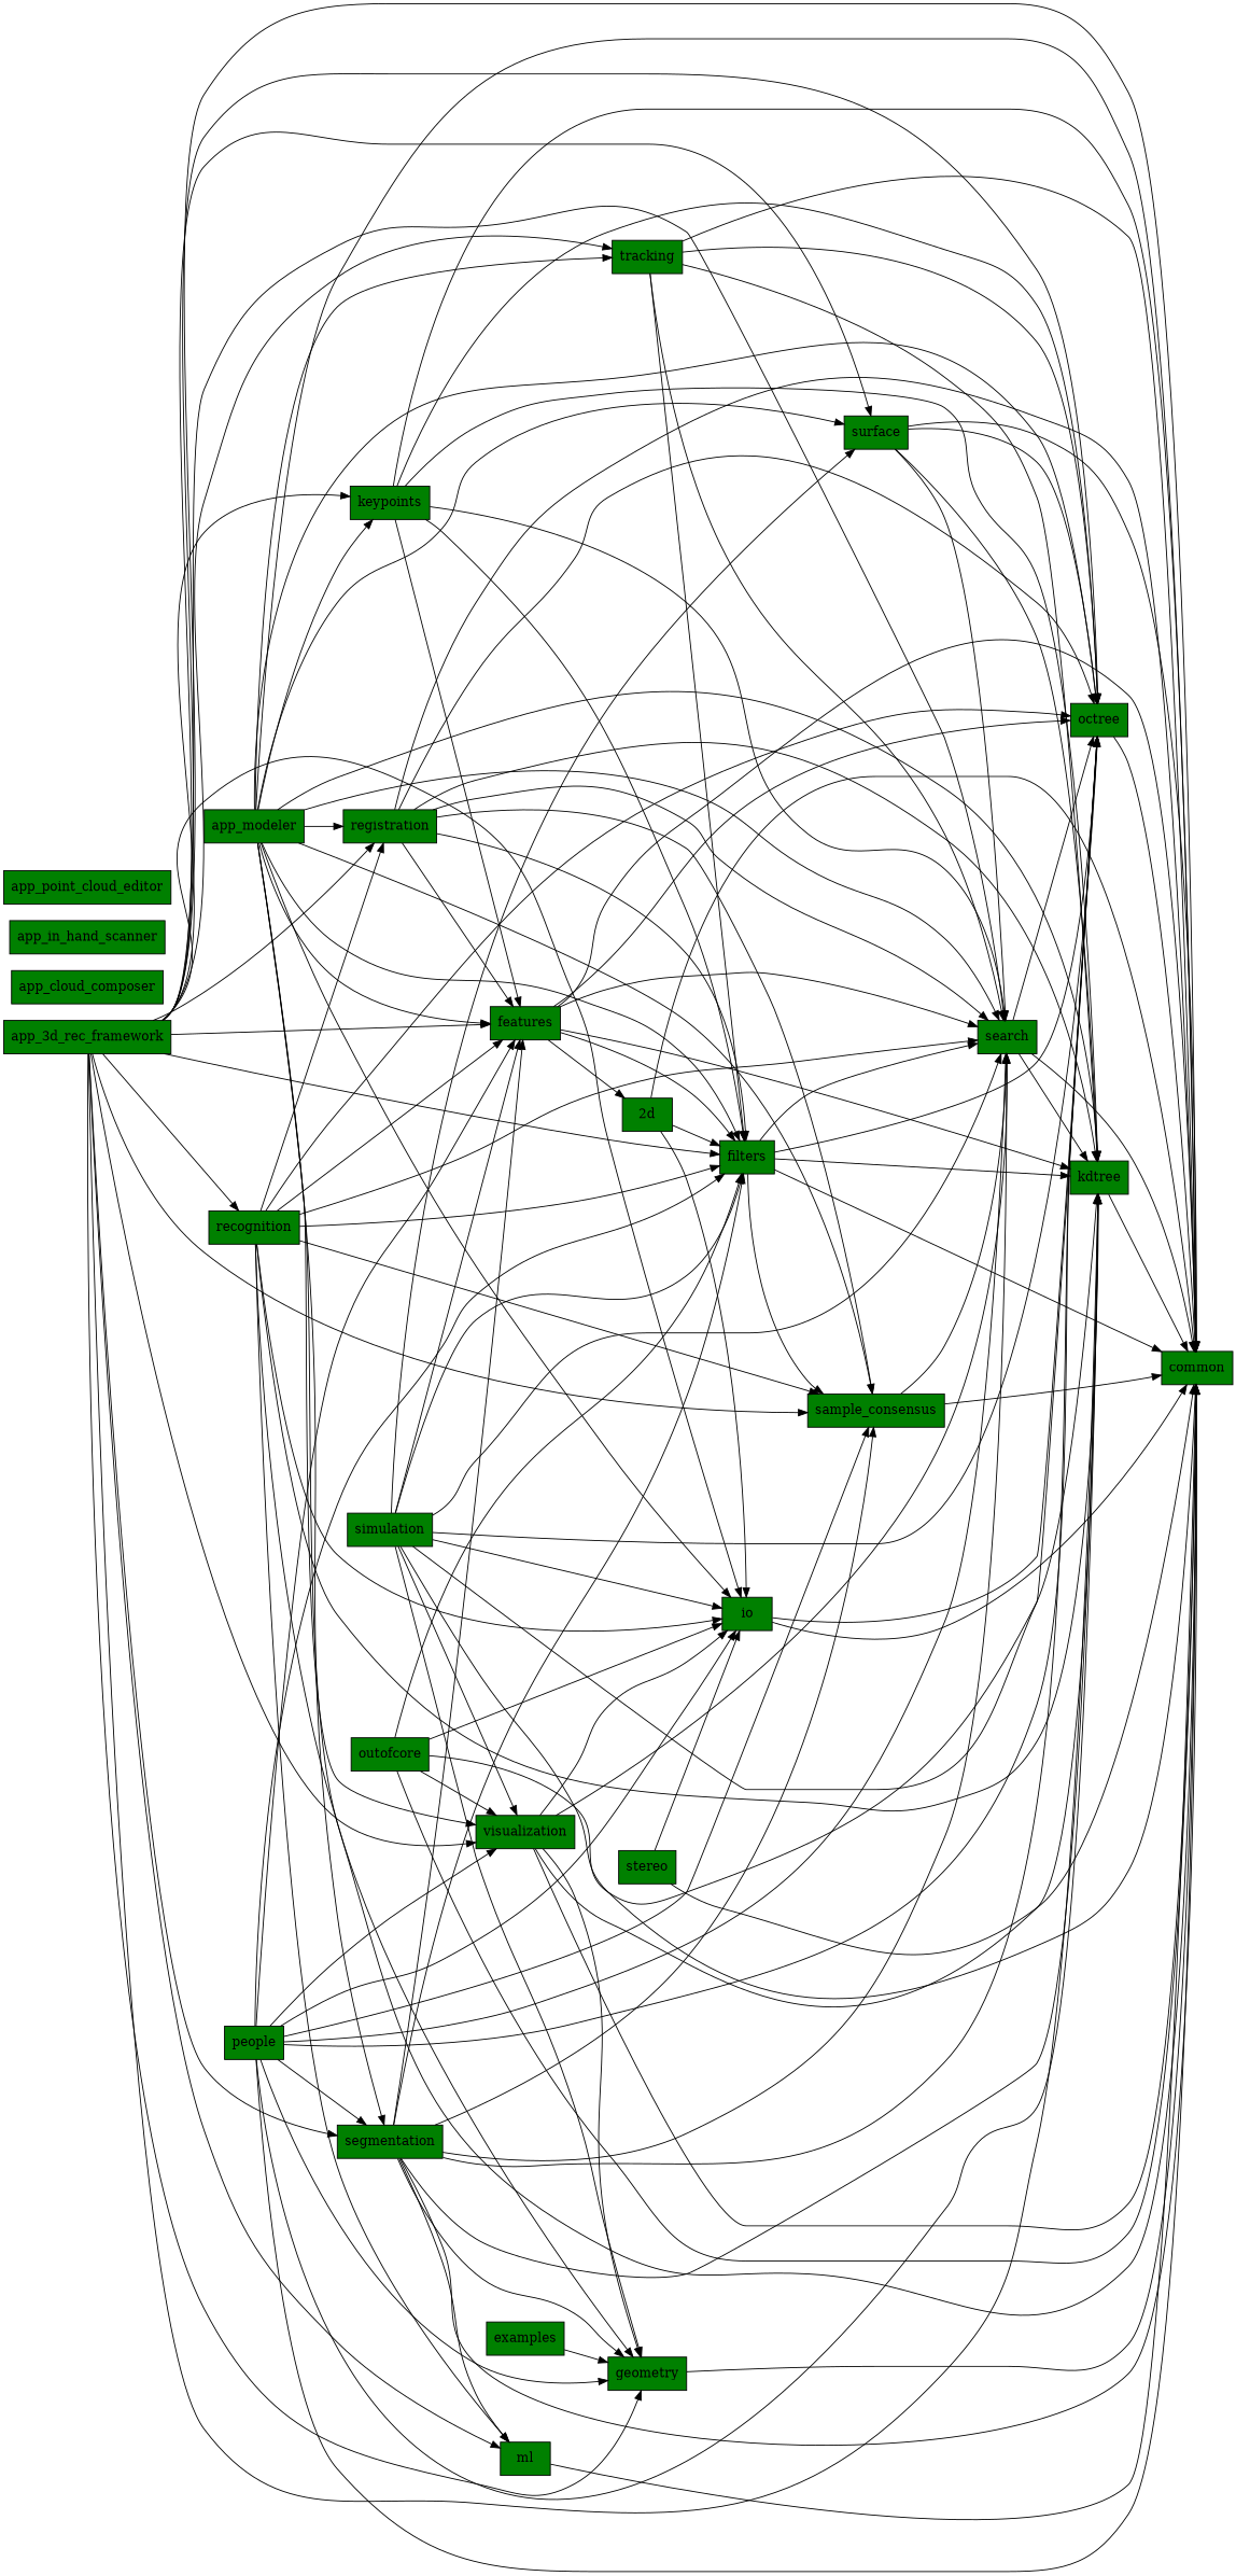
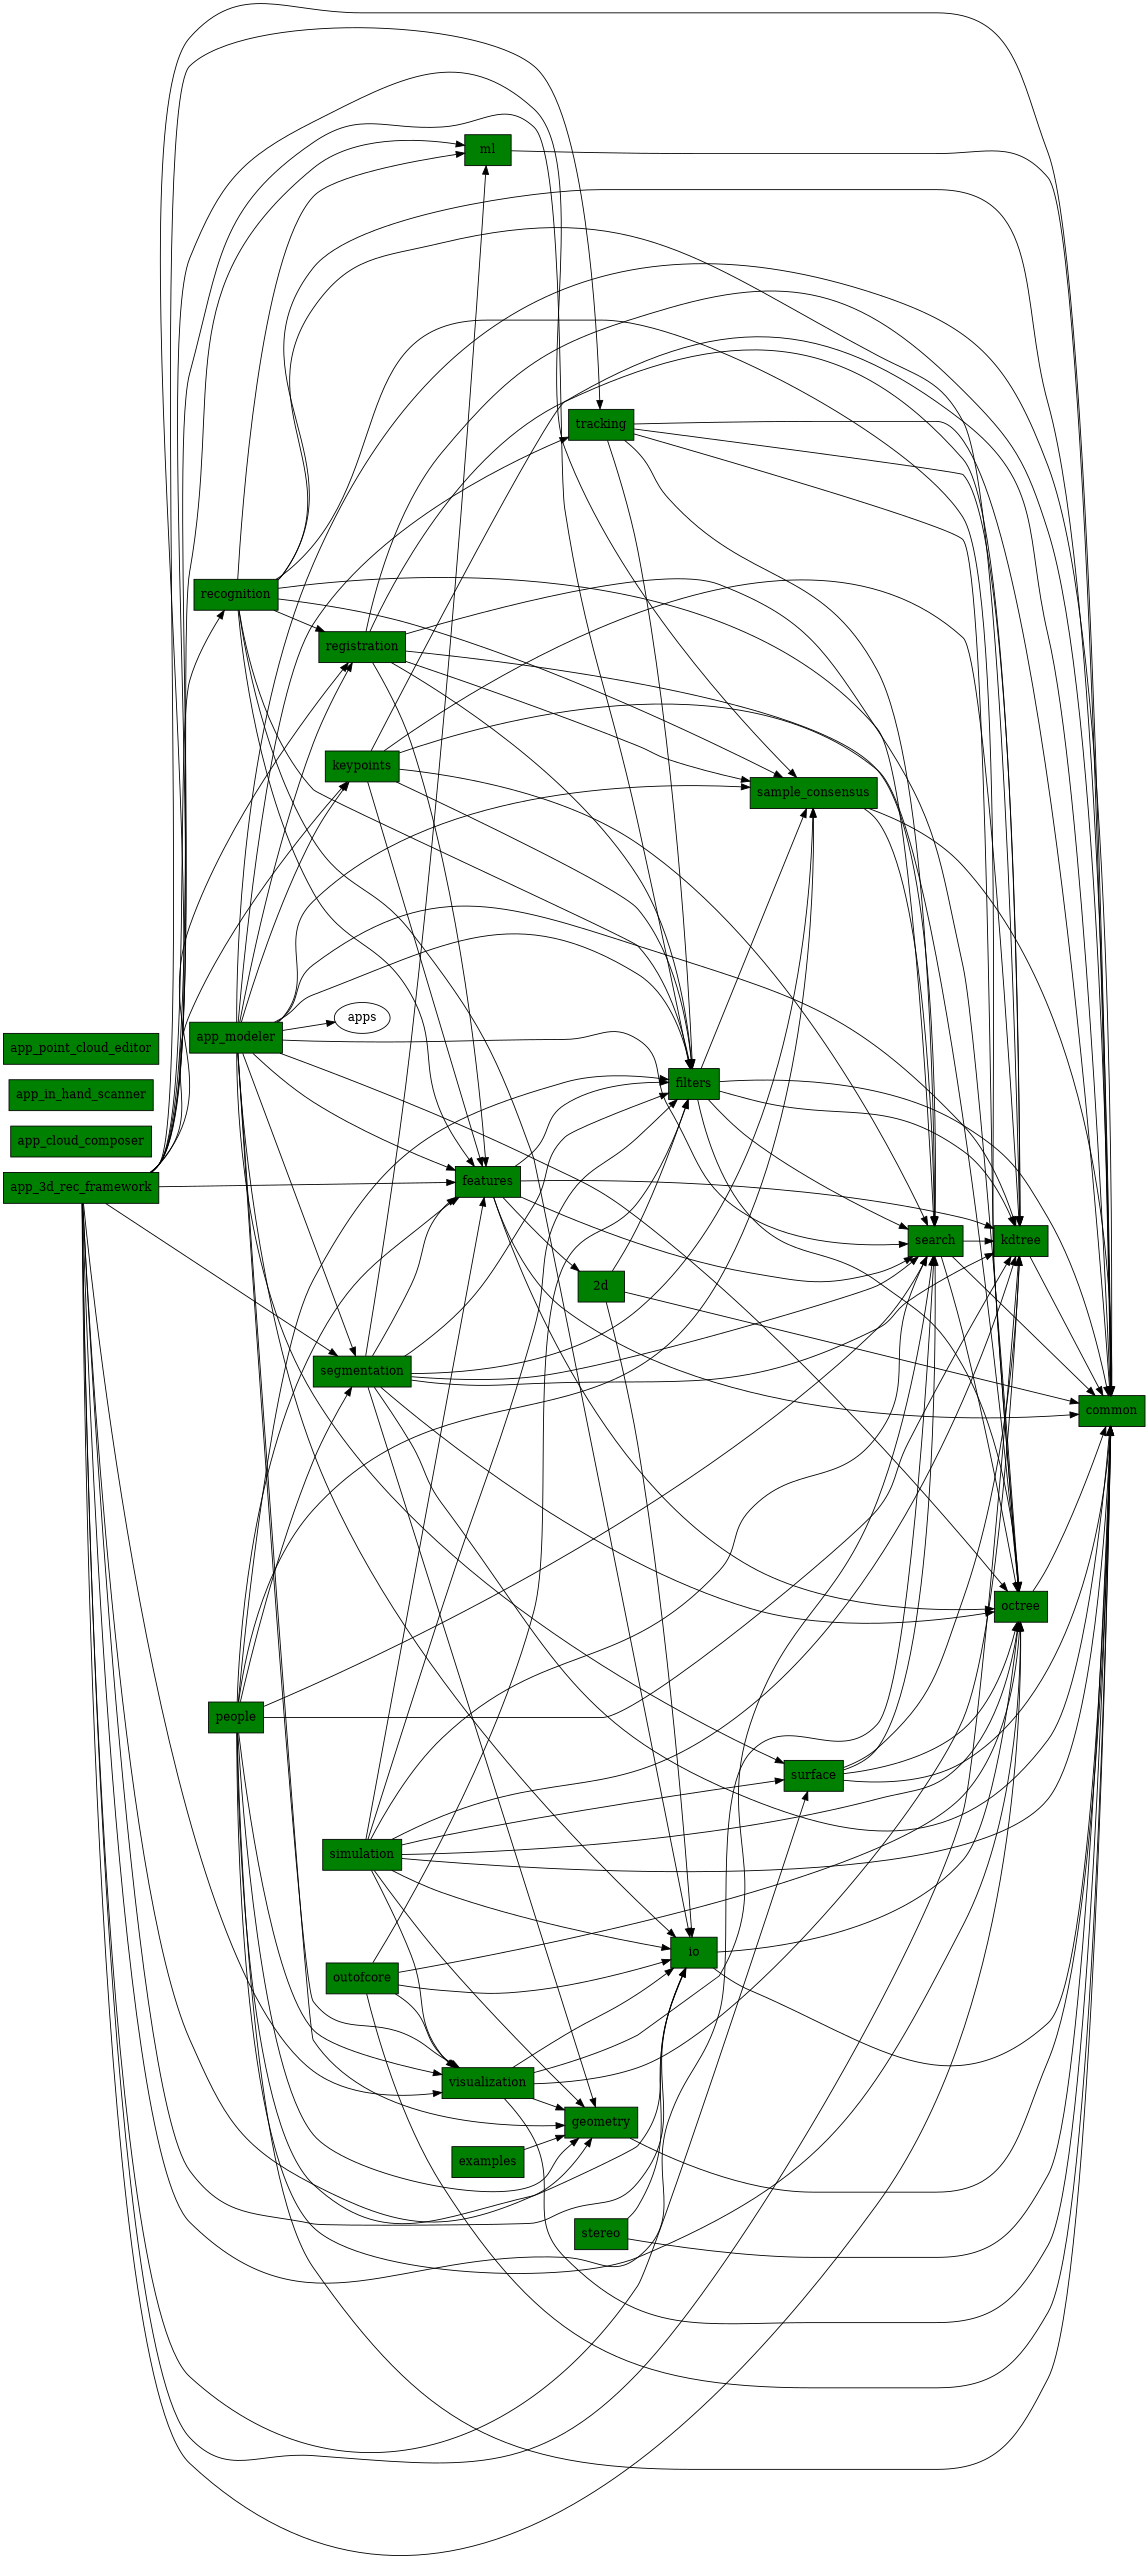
  digraph {
    rankdir=LR
    node [fillcolor="#008000" shape=box style=filled]
    common
    kdtree
    octree
    search
    io
    sample_consensus
    filters
    "2d"
    features
    keypoints
    geometry
    ml
    segmentation
    visualization
    outofcore
    stereo
    examples
    surface
    registration
    recognition
    tracking
    app_3d_rec_framework
    app_modeler
+   apps [fillcolor="" shape="" style=""]
    app_cloud_composer
    app_in_hand_scanner
    app_point_cloud_editor
    people
    simulation
    kdtree -> common
    octree -> common
    search -> common
    search -> kdtree
    search -> octree
    io -> common
    io -> octree
    sample_consensus -> common
    sample_consensus -> search
    filters -> common
    filters -> kdtree
    filters -> octree
    filters -> search
    filters -> sample_consensus
    "2d" -> common
    "2d" -> io
    "2d" -> filters
    features -> common
    features -> kdtree
    features -> octree
    features -> search
    features -> filters
    features -> "2d"
    keypoints -> common
    keypoints -> kdtree
    keypoints -> octree
    keypoints -> search
    keypoints -> filters
    keypoints -> features
    geometry -> common
    ml -> common
    segmentation -> common
    segmentation -> kdtree
    segmentation -> octree
    segmentation -> search
    segmentation -> sample_consensus
    segmentation -> filters
    segmentation -> features
    segmentation -> geometry
    segmentation -> ml
    visualization -> common
    visualization -> kdtree
    visualization -> search
    visualization -> io
    visualization -> geometry
    outofcore -> common
    outofcore -> octree
    outofcore -> io
    outofcore -> filters
    outofcore -> visualization
    stereo -> common
    stereo -> io
    examples -> geometry
    surface -> common
    surface -> kdtree
    surface -> octree
    surface -> search
    registration -> common
    registration -> kdtree
    registration -> octree
    registration -> search
    registration -> sample_consensus
    registration -> filters
    registration -> features
    recognition -> common
    recognition -> kdtree
    recognition -> octree
    recognition -> search
    recognition -> io
    recognition -> sample_consensus
    recognition -> filters
    recognition -> features
    recognition -> ml
    recognition -> registration
    tracking -> common
    tracking -> kdtree
    tracking -> octree
    tracking -> search
    tracking -> filters
    app_3d_rec_framework -> common
    app_3d_rec_framework -> kdtree
    app_3d_rec_framework -> octree
    app_3d_rec_framework -> search
    app_3d_rec_framework -> io
    app_3d_rec_framework -> sample_consensus
    app_3d_rec_framework -> filters
    app_3d_rec_framework -> features
    app_3d_rec_framework -> keypoints
    app_3d_rec_framework -> geometry
    app_3d_rec_framework -> ml
    app_3d_rec_framework -> segmentation
    app_3d_rec_framework -> visualization
    app_3d_rec_framework -> surface
    app_3d_rec_framework -> registration
    app_3d_rec_framework -> recognition
    app_3d_rec_framework -> tracking
    app_modeler -> common
    app_modeler -> kdtree
    app_modeler -> octree
    app_modeler -> search
    app_modeler -> io
    app_modeler -> sample_consensus
    app_modeler -> filters
    app_modeler -> features
    app_modeler -> keypoints
    app_modeler -> geometry
    app_modeler -> segmentation
    app_modeler -> visualization
    app_modeler -> surface
    app_modeler -> registration
    app_modeler -> tracking
+   app_modeler -> apps
    people -> common
    people -> kdtree
    people -> octree
    people -> search
    people -> io
    people -> sample_consensus
    people -> filters
    people -> features
    people -> geometry
    people -> segmentation
    people -> visualization
    simulation -> common
    simulation -> kdtree
    simulation -> octree
    simulation -> search
    simulation -> io
    simulation -> filters
    simulation -> features
    simulation -> geometry
    simulation -> visualization
    simulation -> surface
  }
